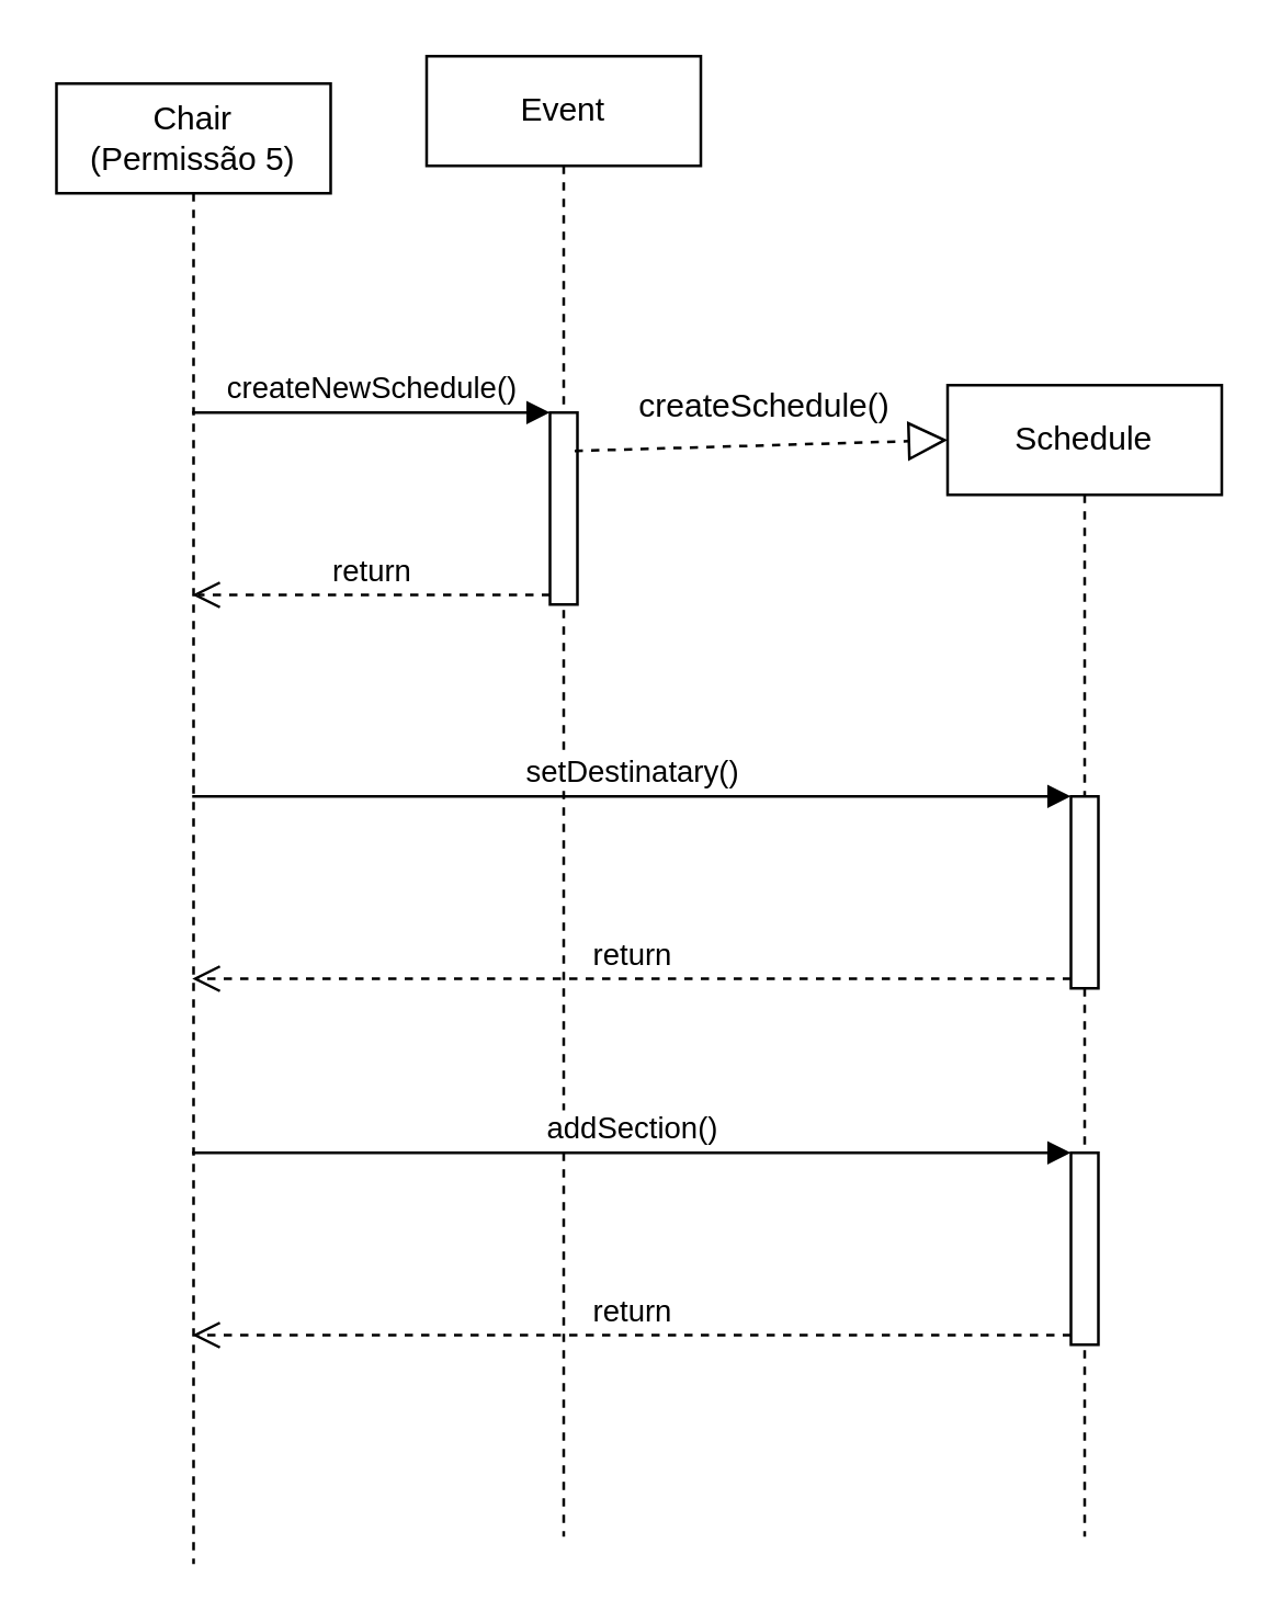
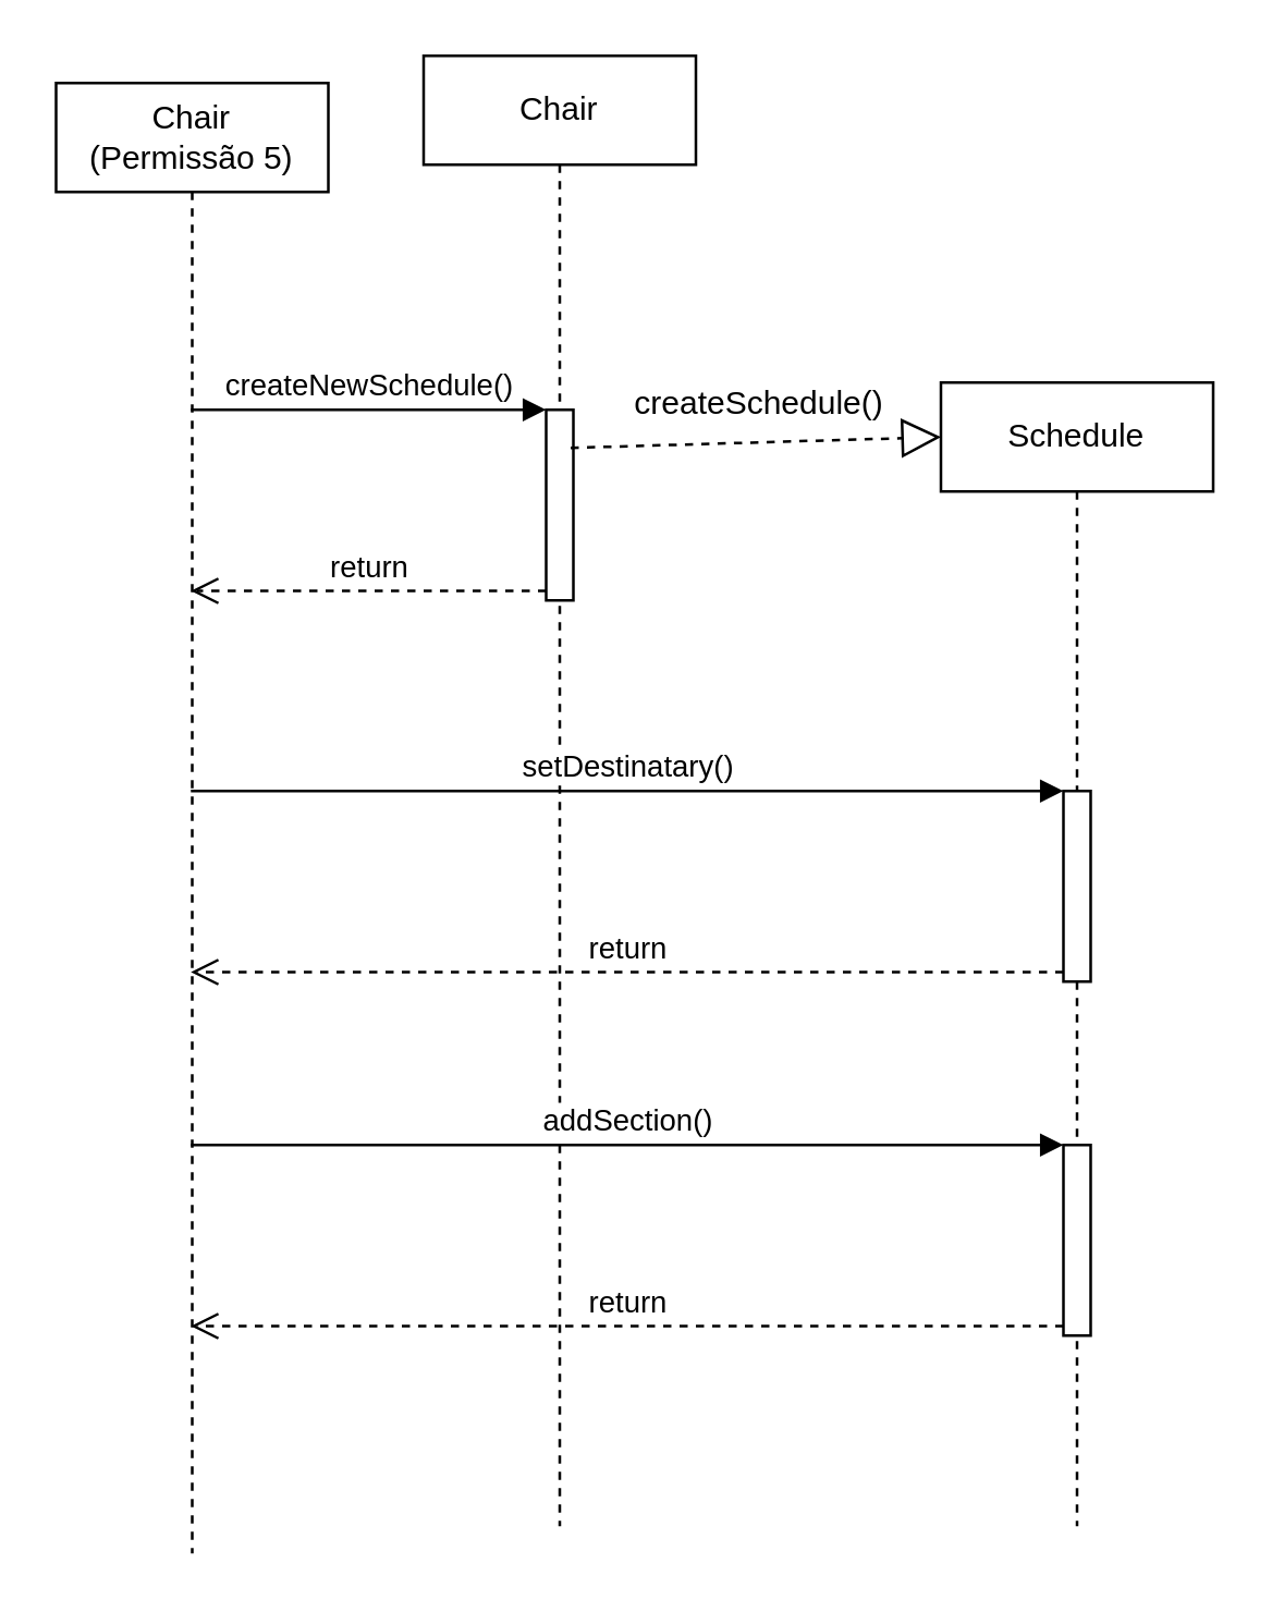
  <mxCell id="0" />
  <mxCell id="1" parent="0" />
  <mxCell id="2" value="&lt;div&gt;Chair&lt;/div&gt;&lt;div&gt;(Permissão 5)&lt;br&gt;&lt;/div&gt;" style="shape=umlLifeline;perimeter=lifelinePerimeter;whiteSpace=wrap;html=1;container=1;collapsible=0;recursiveResize=0;outlineConnect=0;" vertex="1" parent="1"><mxGeometry x="20" y="30" width="100" height="540" as="geometry" /></mxCell>
- <mxCell id="3" value="Event" style="shape=umlLifeline;perimeter=lifelinePerimeter;whiteSpace=wrap;html=1;container=1;collapsible=0;recursiveResize=0;outlineConnect=0;" vertex="1" parent="1"><mxGeometry x="155" y="20" width="100" height="540" as="geometry" /></mxCell>
+ <mxCell id="3" value="Chair" style="shape=umlLifeline;perimeter=lifelinePerimeter;whiteSpace=wrap;html=1;container=1;collapsible=0;recursiveResize=0;outlineConnect=0;" vertex="1" parent="1"><mxGeometry x="155" y="20" width="100" height="540" as="geometry" /></mxCell>
  <mxCell id="4" value="" style="html=1;points=[];perimeter=orthogonalPerimeter;" vertex="1" parent="3"><mxGeometry x="45" y="130" width="10" height="70" as="geometry" /></mxCell>
  <mxCell id="5" value="createNewSchedule()" style="html=1;verticalAlign=bottom;endArrow=block;entryX=0;entryY=0;" edge="1" target="4" parent="1" source="2"><mxGeometry relative="1" as="geometry"><mxPoint x="130" y="150" as="sourcePoint" /></mxGeometry></mxCell>
  <mxCell id="6" value="return" style="html=1;verticalAlign=bottom;endArrow=open;dashed=1;endSize=8;exitX=0;exitY=0.95;" edge="1" source="4" parent="1" target="2"><mxGeometry relative="1" as="geometry"><mxPoint x="130" y="226" as="targetPoint" /></mxGeometry></mxCell>
  <mxCell id="7" value="Schedule" style="shape=umlLifeline;perimeter=lifelinePerimeter;whiteSpace=wrap;html=1;container=1;collapsible=0;recursiveResize=0;outlineConnect=0;" vertex="1" parent="1"><mxGeometry x="345" y="140" width="100" height="420" as="geometry" /></mxCell>
  <mxCell id="8" value="" style="endArrow=block;dashed=1;endFill=0;endSize=12;html=1;exitX=0.9;exitY=0.2;exitDx=0;exitDy=0;exitPerimeter=0;" edge="1" parent="7" source="4"><mxGeometry width="160" relative="1" as="geometry"><mxPoint x="-85" y="19.5" as="sourcePoint" /><mxPoint y="20" as="targetPoint" /></mxGeometry></mxCell>
  <mxCell id="9" value="createSchedule()" style="text;html=1;resizable=0;points=[];align=center;verticalAlign=middle;labelBackgroundColor=#ffffff;" vertex="1" connectable="0" parent="8"><mxGeometry x="-0.341" y="2" relative="1" as="geometry"><mxPoint x="23.5" y="-13.5" as="offset" /></mxGeometry></mxCell>
  <mxCell id="10" value="" style="html=1;points=[];perimeter=orthogonalPerimeter;" vertex="1" parent="7"><mxGeometry x="45" y="150" width="10" height="70" as="geometry" /></mxCell>
  <mxCell id="11" value="" style="html=1;points=[];perimeter=orthogonalPerimeter;" vertex="1" parent="7"><mxGeometry x="45" y="280" width="10" height="70" as="geometry" /></mxCell>
  <mxCell id="12" value="setDestinatary()" style="html=1;verticalAlign=bottom;endArrow=block;entryX=0;entryY=0;" edge="1" target="10" parent="1" source="2"><mxGeometry relative="1" as="geometry"><mxPoint x="320" y="230" as="sourcePoint" /></mxGeometry></mxCell>
  <mxCell id="13" value="return" style="html=1;verticalAlign=bottom;endArrow=open;dashed=1;endSize=8;exitX=0;exitY=0.95;" edge="1" source="10" parent="1" target="2"><mxGeometry relative="1" as="geometry"><mxPoint x="320" y="306" as="targetPoint" /></mxGeometry></mxCell>
  <mxCell id="14" value="addSection()" style="html=1;verticalAlign=bottom;endArrow=block;entryX=0;entryY=0;" edge="1" target="11" parent="1" source="2"><mxGeometry relative="1" as="geometry"><mxPoint x="320" y="420" as="sourcePoint" /><Array as="points"><mxPoint x="215" y="420" /></Array></mxGeometry></mxCell>
  <mxCell id="15" value="return" style="html=1;verticalAlign=bottom;endArrow=open;dashed=1;endSize=8;exitX=0;exitY=0.95;" edge="1" source="11" parent="1" target="2"><mxGeometry relative="1" as="geometry"><mxPoint x="320" y="496" as="targetPoint" /></mxGeometry></mxCell>
